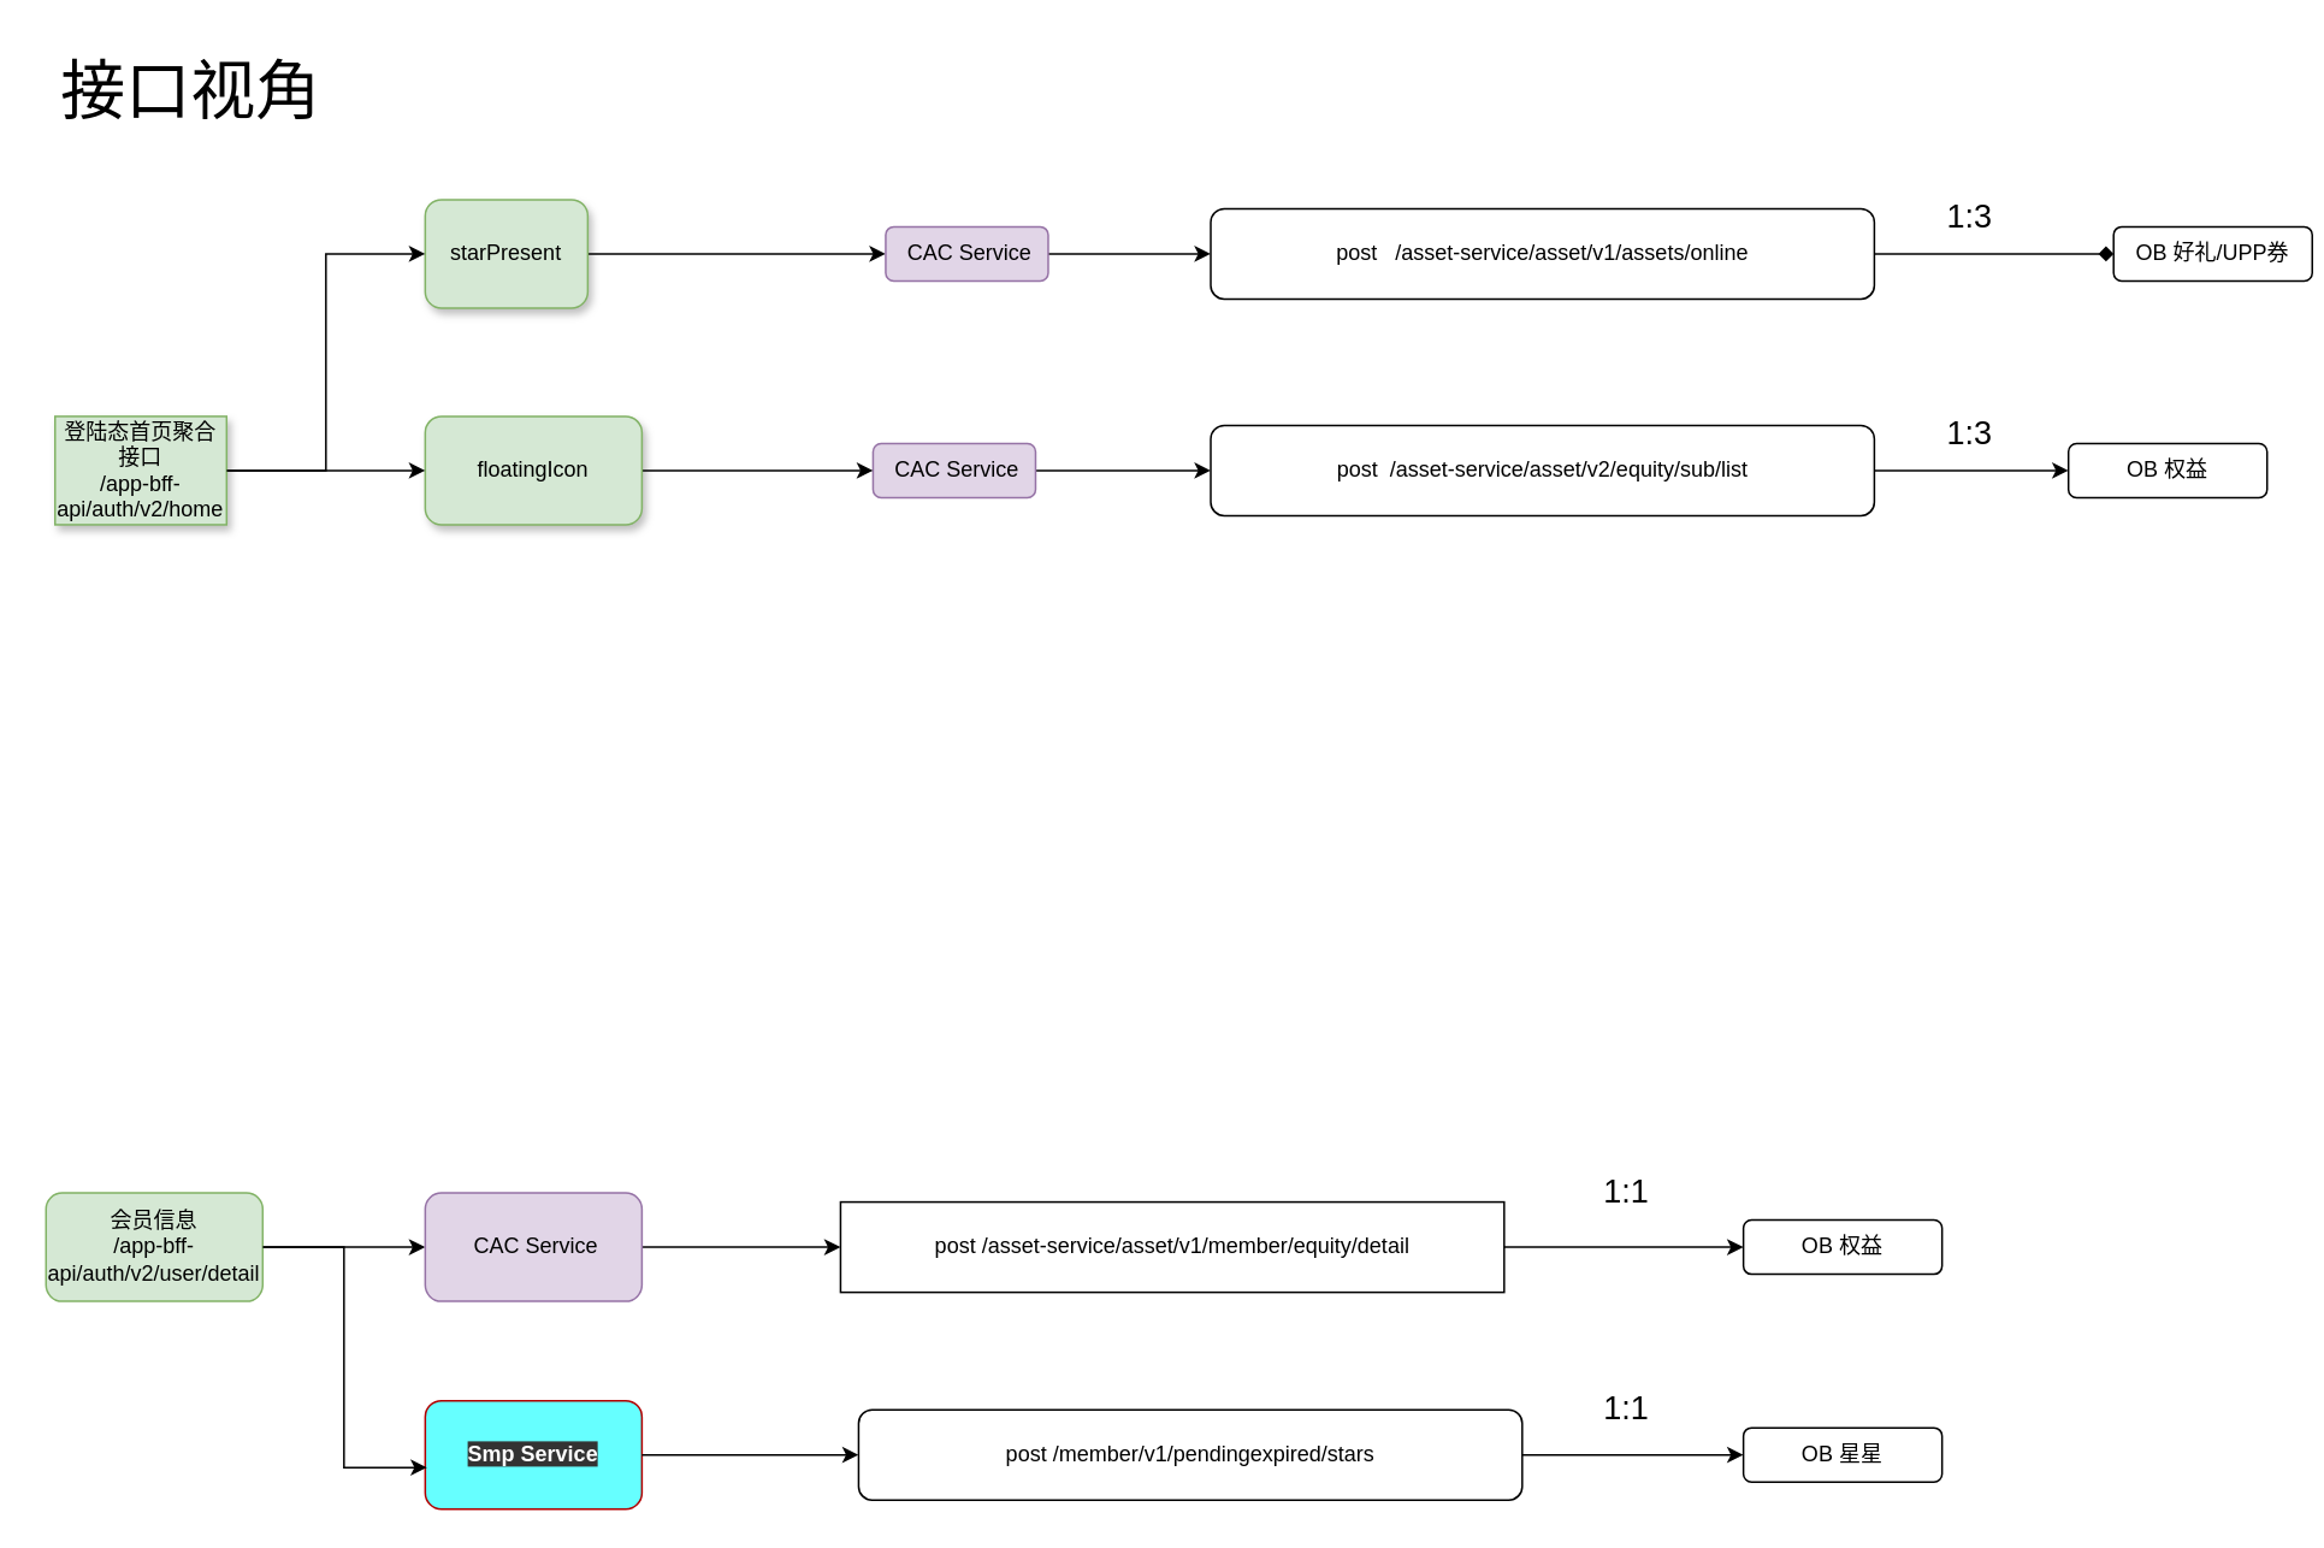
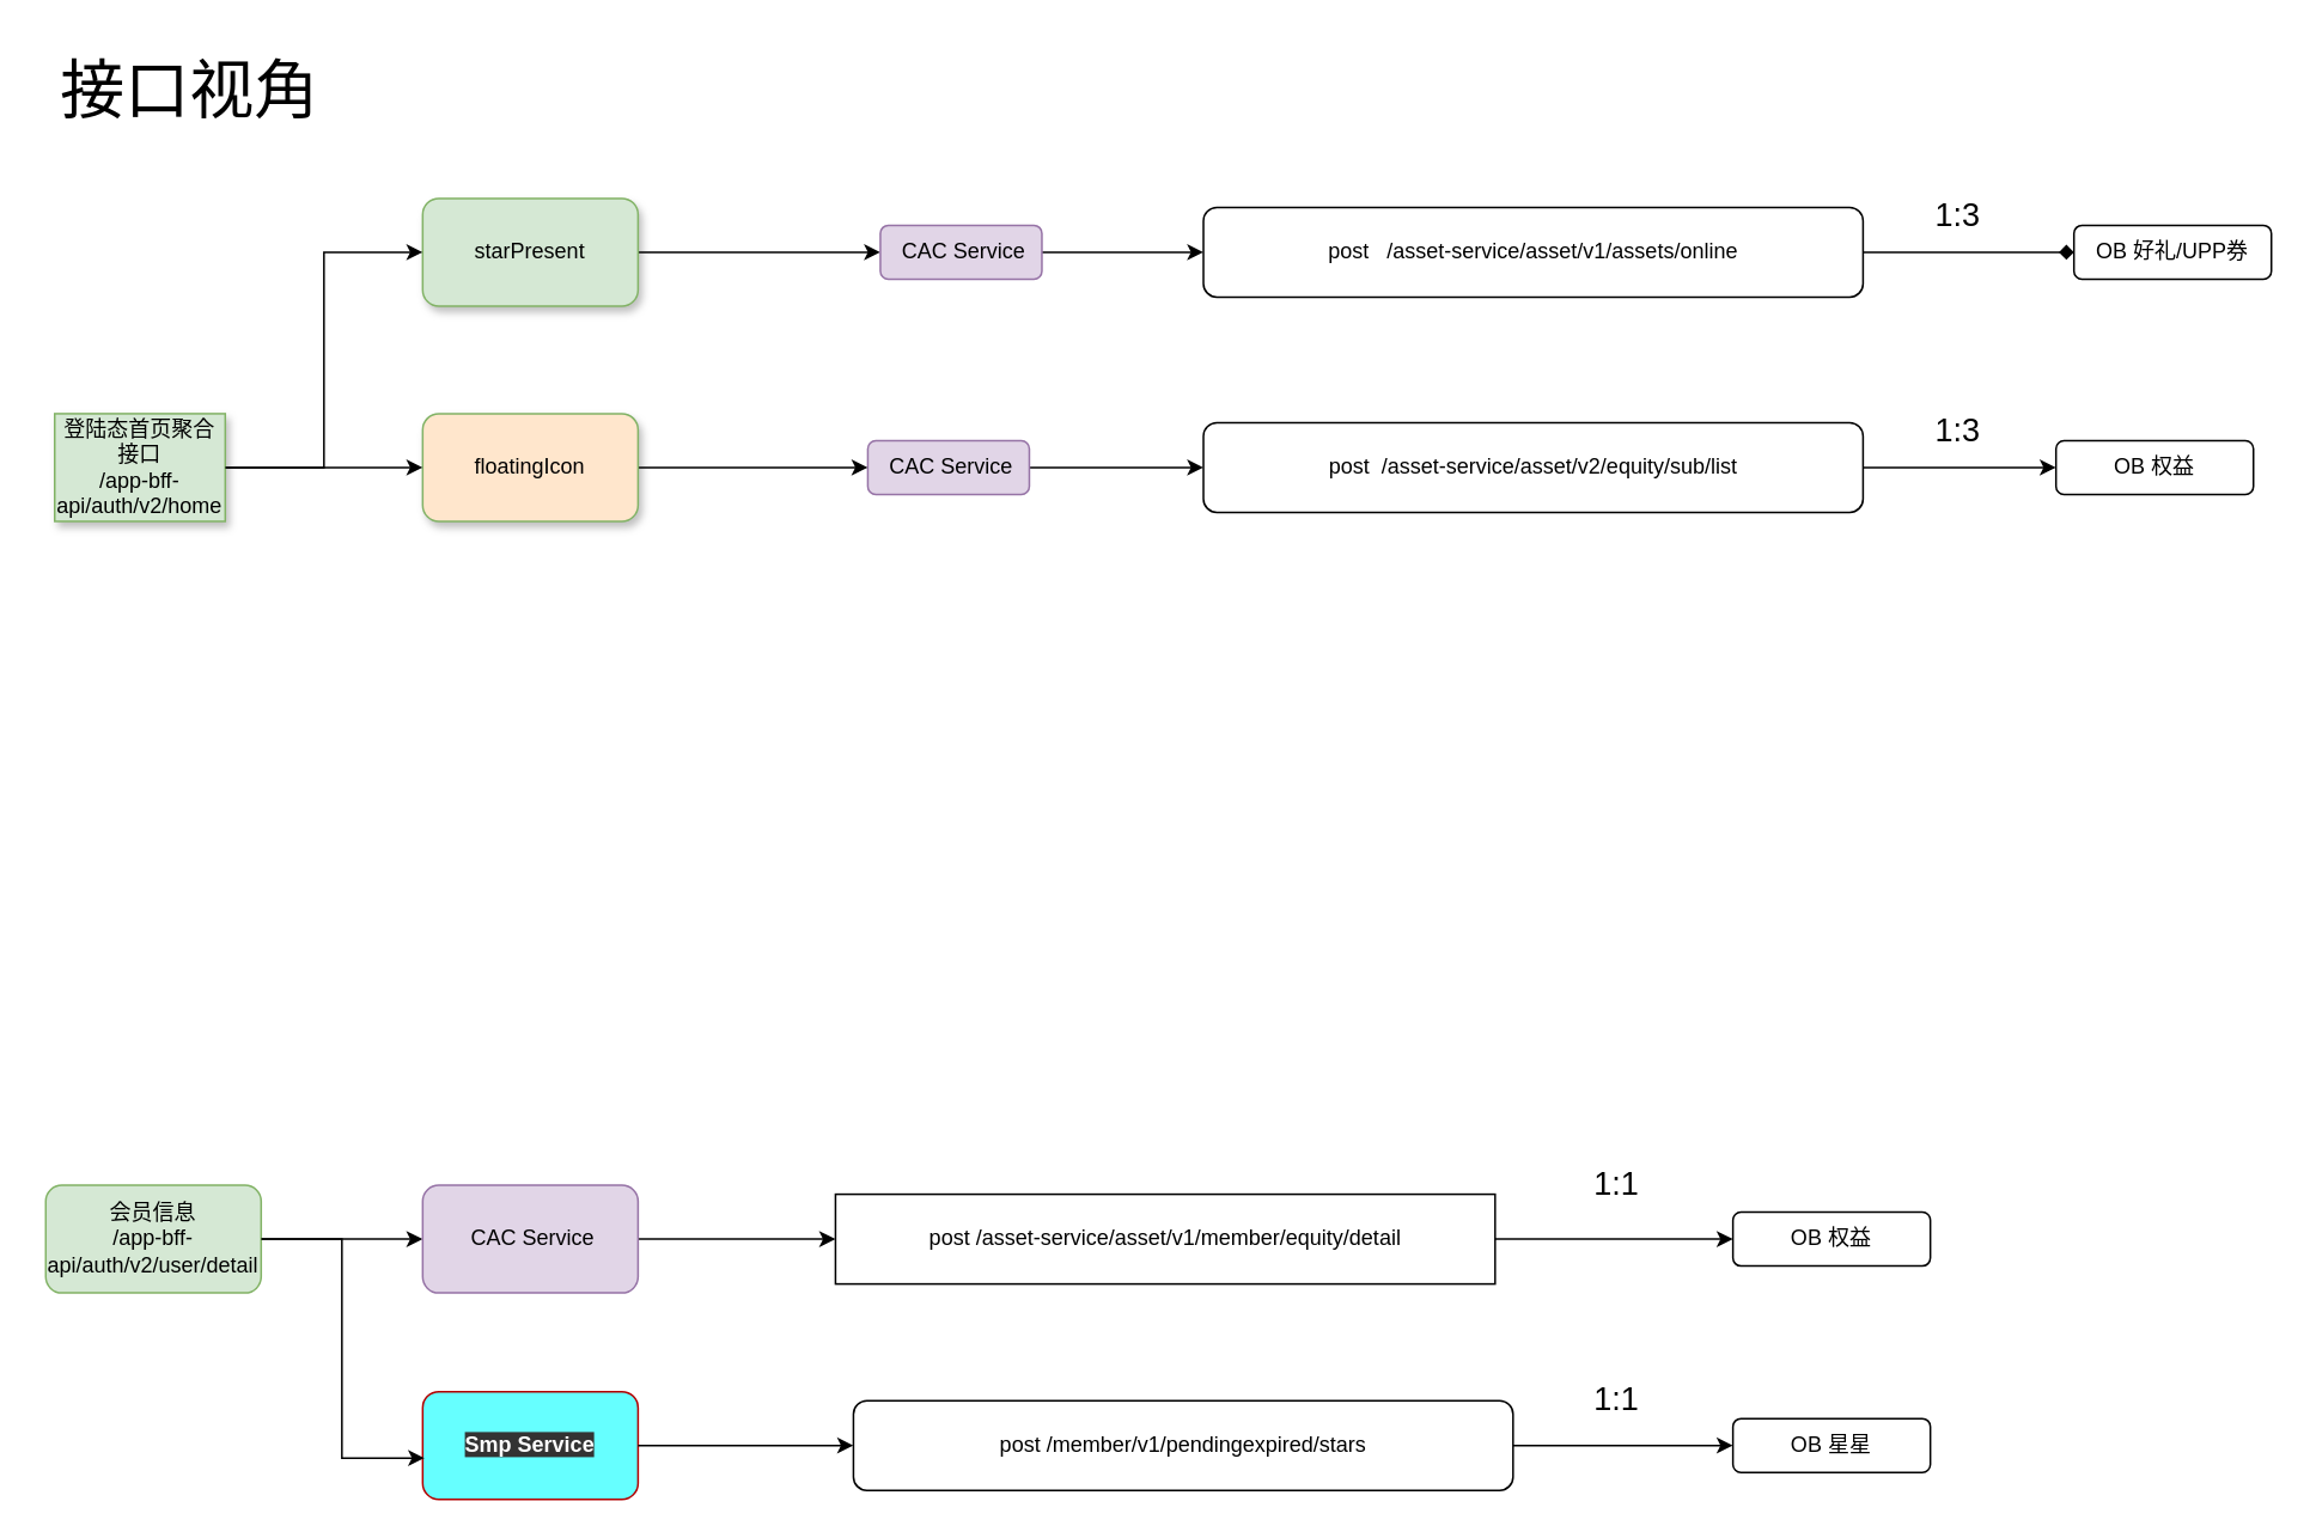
  <mxCell id="0" />
  <mxCell id="1" parent="0" />
  <mxCell id="2" value="&lt;font style=&quot;font-size: 36px;&quot;&gt;接口视角&lt;/font&gt;" style="text;html=1;align=center;verticalAlign=middle;resizable=0;points=[];autosize=1;strokeColor=none;fillColor=none;" vertex="1" parent="1"><mxGeometry x="20" y="20" width="170" height="60" as="geometry" /></mxCell>
  <mxCell id="3" style="edgeStyle=orthogonalEdgeStyle;rounded=0;orthogonalLoop=1;jettySize=auto;html=1;entryX=0;entryY=0.5;entryDx=0;entryDy=0;" edge="1" parent="1" source="4" target="26"><mxGeometry relative="1" as="geometry" /></mxCell>
  <mxCell id="4" value="会员信息&lt;div&gt;/app-bff-api/auth/v2/user/detail&lt;br&gt;&lt;/div&gt;" style="rounded=1;whiteSpace=wrap;html=1;fillColor=#d5e8d4;strokeColor=#82b366;" vertex="1" parent="1"><mxGeometry x="25" y="660" width="120" height="60" as="geometry" /></mxCell>
  <mxCell id="5" value="" style="edgeStyle=orthogonalEdgeStyle;rounded=0;orthogonalLoop=1;jettySize=auto;html=1;entryX=0;entryY=0.5;entryDx=0;entryDy=0;" edge="1" parent="1" source="7" target="13"><mxGeometry relative="1" as="geometry"><mxPoint x="415" y="180" as="targetPoint" /></mxGeometry></mxCell>
  <mxCell id="6" value="&lt;span style=&quot;color: rgba(0, 0, 0, 0); font-family: monospace; font-size: 0px; text-align: start; background-color: rgb(251, 251, 251);&quot;&gt;%3CmxGraphModel%3E%3Croot%3E%3CmxCell%20id%3D%220%22%2F%3E%3CmxCell%20id%3D%221%22%20parent%3D%220%22%2F%3E%3CmxCell%20id%3D%222%22%20value%3D%22post%26amp%3Bnbsp%3B%2Fmember%2FmemberInfo%2Fv1%2FqueryUsersAvatorAndNickname%22%20style%3D%22text%3Bhtml%3D1%3Balign%3Dcenter%3BverticalAlign%3Dmiddle%3Bresizable%3D0%3Bpoints%3D%5B%5D%3Bautosize%3D1%3BstrokeColor%3Dnone%3BfillColor%3Dnone%3B%22%20vertex%3D%221%22%20parent%3D%221%22%3E%3CmxGeometry%20x%3D%22-2048%22%20y%3D%221765%22%20width%3D%22350%22%20height%3D%2230%22%20as%3D%22geometry%22%2F%3E%3C%2FmxCell%3E%3C%2Froot%3E%3C%2FmxGraphModel%3E&lt;/span&gt;" style="edgeLabel;html=1;align=center;verticalAlign=middle;resizable=0;points=[];" vertex="1" connectable="0" parent="5"><mxGeometry x="-0.237" relative="1" as="geometry"><mxPoint as="offset" /></mxGeometry></mxCell>
- <mxCell id="7" value="&lt;span style=&quot;white-space: pre;&quot; data-slate-fragment=&quot;JTVCJTdCJTIydHlwZSUyMiUzQSUyMnBhcmFncmFwaCUyMiUyQyUyMmNoaWxkcmVuJTIyJTNBJTVCJTdCJTIyaWQlMjIlM0ElMjJ4ZUFYMWEybzVFJTIyJTJDJTIycGFyYUlkeCUyMiUzQTUlMkMlMjJzcmMlMjIlM0ElMjJzdGFyV29ybGRJY29uJTIyJTJDJTIyZHN0JTIyJTNBJTIyJUU2JTk4JTlGJUU1JUJEJUEyJUU0JUI4JTk2JUU3JTk1JThDJUU1JTlCJUJFJUU2JUEwJTg3JTIyJTJDJTIybWV0YWRhdGElMjIlM0ElMjIlMjIlMkMlMjJtZXRhRGF0YSUyMiUzQSU1QiU1RCUyQyUyMnRleHQlMjIlM0ElMjJzdGFyV29ybGRJY29uJTIyJTdEJTVEJTdEJTVE&quot;&gt;starPresent&lt;/span&gt;" style="whiteSpace=wrap;html=1;fillColor=#d5e8d4;strokeColor=#82b366;rounded=1;shadow=1;" vertex="1" parent="1"><mxGeometry x="235" y="110" width="90" height="60" as="geometry" /></mxCell>
+ <mxCell id="7" value="&lt;span style=&quot;white-space: pre;&quot; data-slate-fragment=&quot;JTVCJTdCJTIydHlwZSUyMiUzQSUyMnBhcmFncmFwaCUyMiUyQyUyMmNoaWxkcmVuJTIyJTNBJTVCJTdCJTIyaWQlMjIlM0ElMjJ4ZUFYMWEybzVFJTIyJTJDJTIycGFyYUlkeCUyMiUzQTUlMkMlMjJzcmMlMjIlM0ElMjJzdGFyV29ybGRJY29uJTIyJTJDJTIyZHN0JTIyJTNBJTIyJUU2JTk4JTlGJUU1JUJEJUEyJUU0JUI4JTk2JUU3JTk1JThDJUU1JTlCJUJFJUU2JUEwJTg3JTIyJTJDJTIybWV0YWRhdGElMjIlM0ElMjIlMjIlMkMlMjJtZXRhRGF0YSUyMiUzQSU1QiU1RCUyQyUyMnRleHQlMjIlM0ElMjJzdGFyV29ybGRJY29uJTIyJTdEJTVEJTdEJTVE&quot;&gt;starPresent&lt;/span&gt;" style="whiteSpace=wrap;html=1;fillColor=#d5e8d4;strokeColor=#82b366;rounded=1;shadow=1;" vertex="1" parent="1"><mxGeometry x="235" y="110" width="120" height="60" as="geometry" /></mxCell>
  <mxCell id="8" value="" style="edgeStyle=orthogonalEdgeStyle;rounded=0;orthogonalLoop=1;jettySize=auto;html=1;entryX=0;entryY=0.5;entryDx=0;entryDy=0;" edge="1" parent="1" source="9" target="7"><mxGeometry relative="1" as="geometry" /></mxCell>
  <mxCell id="9" value="登陆态首页聚合接口&lt;br&gt;/app-bff-api/auth/v2/home" style="rounded=1;whiteSpace=wrap;html=1;fillColor=#d5e8d4;strokeColor=#82b366;arcSize=0;shadow=1;" vertex="1" parent="1"><mxGeometry x="30" y="230" width="95" height="60" as="geometry" /></mxCell>
  <mxCell id="10" style="edgeStyle=orthogonalEdgeStyle;rounded=0;orthogonalLoop=1;jettySize=auto;html=1;entryX=0;entryY=0.5;entryDx=0;entryDy=0;endArrow=diamond;" edge="1" parent="1" source="11" target="14"><mxGeometry relative="1" as="geometry" /></mxCell>
  <mxCell id="11" value="&lt;span style=&quot;text-wrap: nowrap;&quot;&gt;post&amp;nbsp; &amp;nbsp;/asset-service/asset/v1/assets/online&lt;/span&gt;" style="rounded=1;whiteSpace=wrap;html=1;" vertex="1" parent="1"><mxGeometry x="670" y="115" width="367.5" height="50" as="geometry" /></mxCell>
  <mxCell id="12" value="" style="edgeStyle=orthogonalEdgeStyle;rounded=0;orthogonalLoop=1;jettySize=auto;html=1;" edge="1" parent="1" source="13" target="11"><mxGeometry relative="1" as="geometry" /></mxCell>
  <mxCell id="13" value="&amp;nbsp;CAC Service" style="rounded=1;whiteSpace=wrap;html=1;fillColor=#e1d5e7;strokeColor=#9673a6;" vertex="1" parent="1"><mxGeometry x="490" y="125" width="90" height="30" as="geometry" /></mxCell>
- <mxCell id="14" value="OB 好礼/UPP券" style="rounded=1;whiteSpace=wrap;html=1;" vertex="1" parent="1"><mxGeometry x="1170" y="125" width="110" height="30" as="geometry" /></mxCell>
+ <mxCell id="14" value="OB 好礼/UPP券" style="rounded=1;whiteSpace=wrap;html=1;" vertex="1" parent="1"><mxGeometry x="1155" y="125" width="110" height="30" as="geometry" /></mxCell>
  <mxCell id="15" style="edgeStyle=orthogonalEdgeStyle;rounded=0;orthogonalLoop=1;jettySize=auto;html=1;" edge="1" parent="1" source="16" target="21"><mxGeometry relative="1" as="geometry" /></mxCell>
  <mxCell id="16" value="&amp;nbsp;CAC Service" style="rounded=1;whiteSpace=wrap;html=1;fillColor=#e1d5e7;strokeColor=#9673a6;" vertex="1" parent="1"><mxGeometry x="483" y="245" width="90" height="30" as="geometry" /></mxCell>
  <mxCell id="17" style="edgeStyle=orthogonalEdgeStyle;rounded=0;orthogonalLoop=1;jettySize=auto;html=1;" edge="1" parent="1" source="18" target="16"><mxGeometry relative="1" as="geometry" /></mxCell>
- <mxCell id="18" value="&lt;span style=&quot;white-space: pre;&quot; data-slate-fragment=&quot;JTVCJTdCJTIydHlwZSUyMiUzQSUyMnBhcmFncmFwaCUyMiUyQyUyMmNoaWxkcmVuJTIyJTNBJTVCJTdCJTIyaWQlMjIlM0ElMjJOT0FWQlE4ZUE3JTIyJTJDJTIycGFyYUlkeCUyMiUzQTUlMkMlMjJzcmMlMjIlM0ElMjJmbG9hdGluZ0ljb24lMjIlMkMlMjJkc3QlMjIlM0ElMjIlRTYlQjUlQUUlRTUlOEElQTglRTUlOUIlQkUlRTYlQTAlODclMjIlMkMlMjJtZXRhZGF0YSUyMiUzQSUyMiUyMiUyQyUyMm1ldGFEYXRhJTIyJTNBJTVCJTVEJTJDJTIydGV4dCUyMiUzQSUyMmZsb2F0aW5nSWNvbiUyMiU3RCU1RCU3RCU1RA==&quot;&gt;floatingIcon&lt;/span&gt;" style="whiteSpace=wrap;html=1;fillColor=#d5e8d4;strokeColor=#82b366;rounded=1;shadow=1;" vertex="1" parent="1"><mxGeometry x="235" y="230" width="120" height="60" as="geometry" /></mxCell>
+ <mxCell id="18" value="&lt;span style=&quot;white-space: pre;&quot; data-slate-fragment=&quot;JTVCJTdCJTIydHlwZSUyMiUzQSUyMnBhcmFncmFwaCUyMiUyQyUyMmNoaWxkcmVuJTIyJTNBJTVCJTdCJTIyaWQlMjIlM0ElMjJOT0FWQlE4ZUE3JTIyJTJDJTIycGFyYUlkeCUyMiUzQTUlMkMlMjJzcmMlMjIlM0ElMjJmbG9hdGluZ0ljb24lMjIlMkMlMjJkc3QlMjIlM0ElMjIlRTYlQjUlQUUlRTUlOEElQTglRTUlOUIlQkUlRTYlQTAlODclMjIlMkMlMjJtZXRhZGF0YSUyMiUzQSUyMiUyMiUyQyUyMm1ldGFEYXRhJTIyJTNBJTVCJTVEJTJDJTIydGV4dCUyMiUzQSUyMmZsb2F0aW5nSWNvbiUyMiU3RCU1RCU3RCU1RA==&quot;&gt;floatingIcon&lt;/span&gt;" style="whiteSpace=wrap;html=1;fillColor=#ffe6cc;strokeColor=#82b366;rounded=1;shadow=1;" vertex="1" parent="1"><mxGeometry x="235" y="230" width="120" height="60" as="geometry" /></mxCell>
  <mxCell id="19" value="" style="endArrow=classic;html=1;rounded=0;exitX=1;exitY=0.5;exitDx=0;exitDy=0;entryX=0;entryY=0.5;entryDx=0;entryDy=0;" edge="1" parent="1" source="9" target="18"><mxGeometry width="50" height="50" relative="1" as="geometry"><mxPoint x="185" y="310" as="sourcePoint" /><mxPoint x="245" y="260" as="targetPoint" /></mxGeometry></mxCell>
  <mxCell id="20" style="edgeStyle=orthogonalEdgeStyle;rounded=0;orthogonalLoop=1;jettySize=auto;html=1;entryX=0;entryY=0.5;entryDx=0;entryDy=0;" edge="1" parent="1" source="21" target="22"><mxGeometry relative="1" as="geometry" /></mxCell>
  <mxCell id="21" value="&lt;span style=&quot;text-wrap: nowrap;&quot;&gt;post&amp;nbsp;&amp;nbsp;/asset-service/asset/v2/equity/sub/list&lt;/span&gt;" style="rounded=1;whiteSpace=wrap;html=1;" vertex="1" parent="1"><mxGeometry x="670" y="235" width="367.5" height="50" as="geometry" /></mxCell>
  <mxCell id="22" value="OB 权益" style="rounded=1;whiteSpace=wrap;html=1;" vertex="1" parent="1"><mxGeometry x="1145" y="245" width="110" height="30" as="geometry" /></mxCell>
  <mxCell id="23" value="&lt;font style=&quot;font-size: 18px;&quot;&gt;1:3&lt;/font&gt;" style="text;html=1;align=center;verticalAlign=middle;resizable=0;points=[];autosize=1;strokeColor=none;fillColor=none;" vertex="1" parent="1"><mxGeometry x="1065" y="220" width="50" height="40" as="geometry" /></mxCell>
  <mxCell id="24" value="&lt;font style=&quot;font-size: 18px;&quot;&gt;1:3&lt;/font&gt;" style="text;html=1;align=center;verticalAlign=middle;resizable=0;points=[];autosize=1;strokeColor=none;fillColor=none;" vertex="1" parent="1"><mxGeometry x="1065" y="100" width="50" height="40" as="geometry" /></mxCell>
  <mxCell id="25" style="edgeStyle=orthogonalEdgeStyle;rounded=0;orthogonalLoop=1;jettySize=auto;html=1;entryX=0;entryY=0.5;entryDx=0;entryDy=0;" edge="1" parent="1" source="26" target="28"><mxGeometry relative="1" as="geometry" /></mxCell>
  <mxCell id="26" value="&amp;nbsp;CAC Service" style="rounded=1;whiteSpace=wrap;html=1;fillColor=#e1d5e7;strokeColor=#9673a6;" vertex="1" parent="1"><mxGeometry x="235" y="660" width="120" height="60" as="geometry" /></mxCell>
  <mxCell id="27" style="edgeStyle=orthogonalEdgeStyle;rounded=0;orthogonalLoop=1;jettySize=auto;html=1;entryX=0;entryY=0.5;entryDx=0;entryDy=0;" edge="1" parent="1" source="28" target="29"><mxGeometry relative="1" as="geometry" /></mxCell>
  <mxCell id="28" value="&lt;span style=&quot;text-wrap: nowrap;&quot;&gt;post /asset-service/asset/v1/member/equity/detail&lt;/span&gt;" style="whiteSpace=wrap;html=1;rounded=0;" vertex="1" parent="1"><mxGeometry x="465" y="665" width="367.5" height="50" as="geometry" /></mxCell>
  <mxCell id="29" value="OB 权益" style="rounded=1;whiteSpace=wrap;html=1;" vertex="1" parent="1"><mxGeometry x="965" y="675" width="110" height="30" as="geometry" /></mxCell>
  <mxCell id="30" value="&lt;font style=&quot;font-size: 18px;&quot;&gt;1:1&lt;/font&gt;" style="text;html=1;align=center;verticalAlign=middle;resizable=0;points=[];autosize=1;strokeColor=none;fillColor=none;" vertex="1" parent="1"><mxGeometry x="875" y="640" width="50" height="40" as="geometry" /></mxCell>
  <mxCell id="31" value="&lt;b style=&quot;background-color: rgb(51, 51, 51);&quot;&gt;Smp Service&lt;/b&gt;" style="rounded=1;whiteSpace=wrap;html=1;fillColor=#66FFFF;strokeColor=#B20000;fontColor=#ffffff;" vertex="1" parent="1"><mxGeometry x="235" y="775" width="120" height="60" as="geometry" /></mxCell>
  <mxCell id="32" style="edgeStyle=orthogonalEdgeStyle;rounded=0;orthogonalLoop=1;jettySize=auto;html=1;exitX=1;exitY=0.5;exitDx=0;exitDy=0;entryX=0;entryY=0.5;entryDx=0;entryDy=0;" edge="1" parent="1" source="31" target="34"><mxGeometry relative="1" as="geometry"><mxPoint x="459.77" y="799.25" as="targetPoint" /></mxGeometry></mxCell>
  <mxCell id="33" style="edgeStyle=orthogonalEdgeStyle;rounded=0;orthogonalLoop=1;jettySize=auto;html=1;entryX=0;entryY=0.5;entryDx=0;entryDy=0;" edge="1" parent="1" source="34" target="36"><mxGeometry relative="1" as="geometry" /></mxCell>
  <mxCell id="34" value="&lt;span style=&quot;text-wrap: nowrap;&quot;&gt;post /member/v1/pendingexpired/stars&lt;/span&gt;" style="rounded=1;whiteSpace=wrap;html=1;" vertex="1" parent="1"><mxGeometry x="475" y="780" width="367.5" height="50" as="geometry" /></mxCell>
  <mxCell id="35" style="edgeStyle=orthogonalEdgeStyle;rounded=0;orthogonalLoop=1;jettySize=auto;html=1;entryX=0.008;entryY=0.617;entryDx=0;entryDy=0;entryPerimeter=0;" edge="1" parent="1" source="4" target="31"><mxGeometry relative="1" as="geometry" /></mxCell>
  <mxCell id="36" value="OB 星星" style="rounded=1;whiteSpace=wrap;html=1;" vertex="1" parent="1"><mxGeometry x="965" y="790" width="110" height="30" as="geometry" /></mxCell>
  <mxCell id="37" value="&lt;font style=&quot;font-size: 18px;&quot;&gt;1:1&lt;/font&gt;" style="text;html=1;align=center;verticalAlign=middle;resizable=0;points=[];autosize=1;strokeColor=none;fillColor=none;" vertex="1" parent="1"><mxGeometry x="875" y="760" width="50" height="40" as="geometry" /></mxCell>
